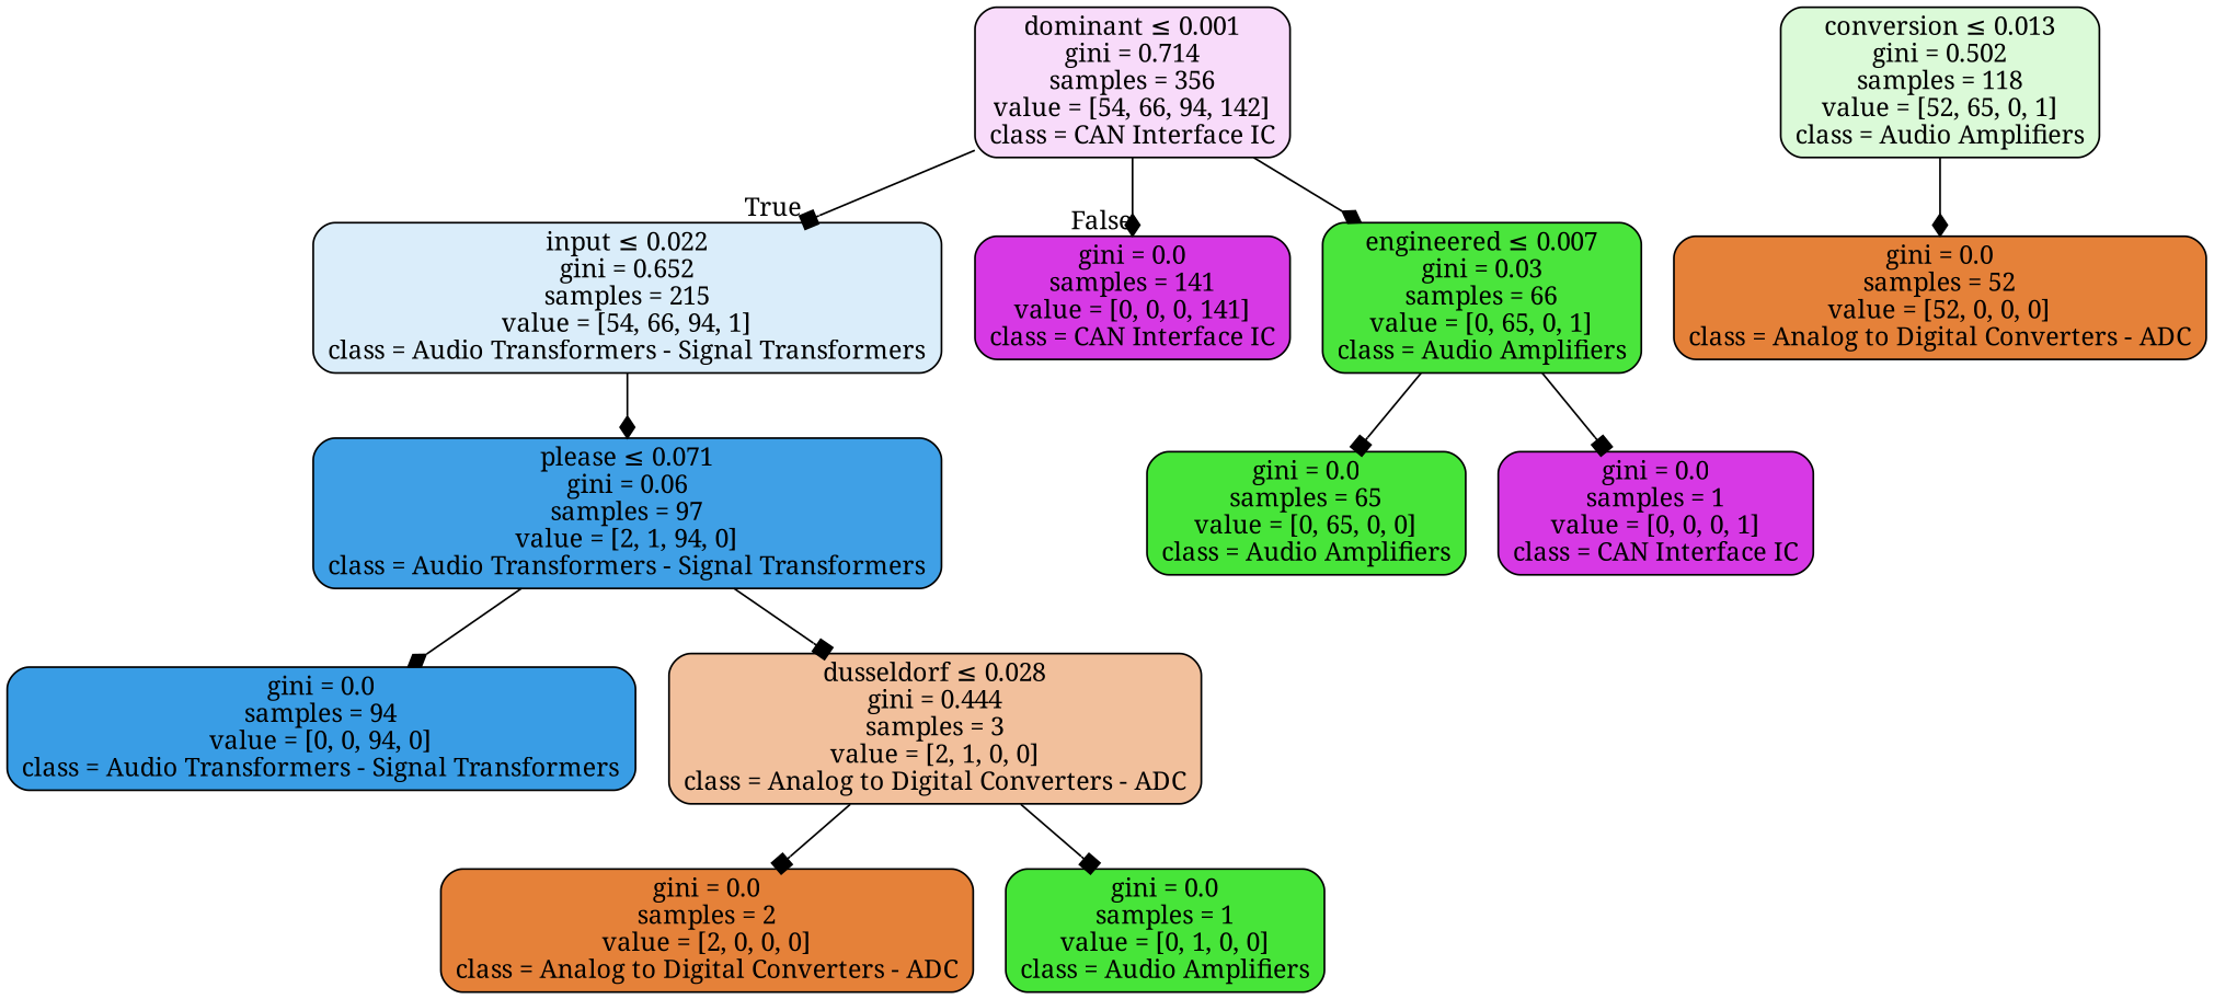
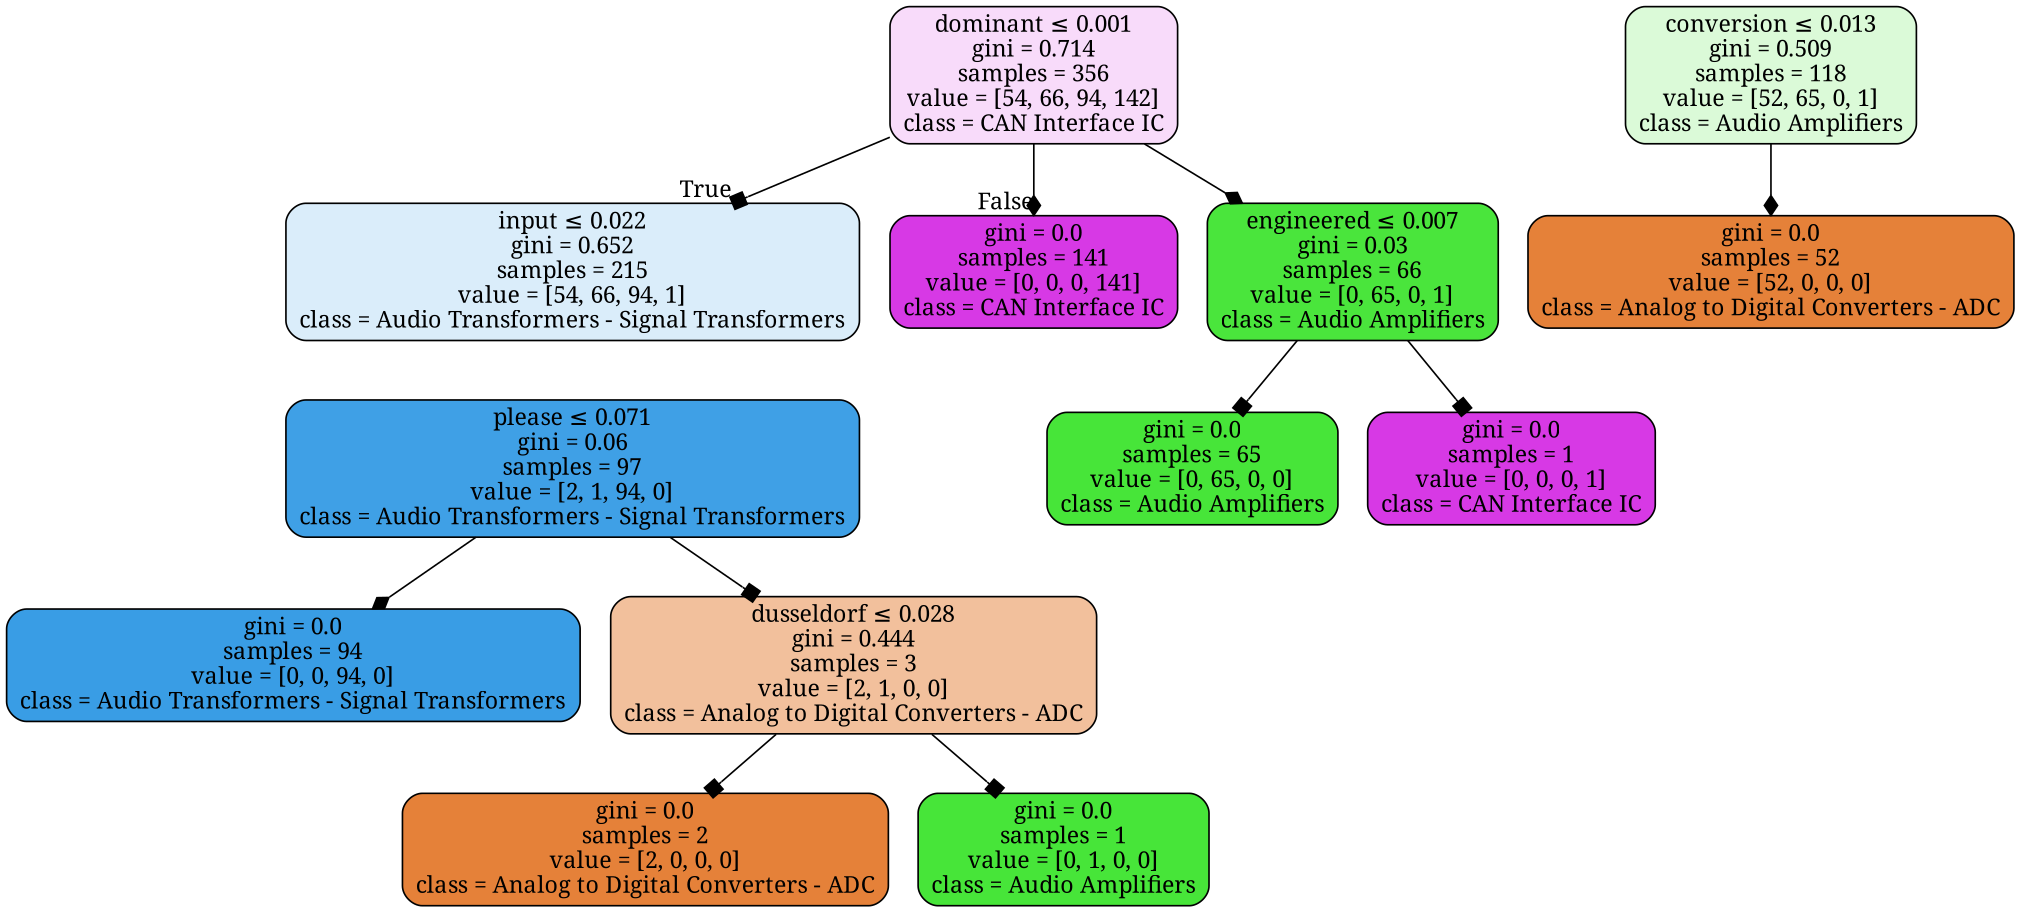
  digraph {
    fontname="Noto Serif"
    node [color=black fillcolor="#d739e5" fontname="Noto Serif" shape=box style="filled, rounded"]
    edge [arrowhead=box fontname="Noto Serif"]
    n1 [fillcolor="#f8dbfa" label=<dominant &le; 0.001<br/>gini = 0.714<br/>samples = 356<br/>value = [54, 66, 94, 142]<br/>class = CAN Interface IC>]
    n2 [fillcolor="#daedfa" label=<input &le; 0.022<br/>gini = 0.652<br/>samples = 215<br/>value = [54, 66, 94, 1]<br/>class = Audio Transformers - Signal Transformers>]
    n3 [label=<gini = 0.0<br/>samples = 141<br/>value = [0, 0, 0, 141]<br/>class = CAN Interface IC>]
    n4 [fillcolor="#4ae53c" label=<engineered &le; 0.007<br/>gini = 0.03<br/>samples = 66<br/>value = [0, 65, 0, 1]<br/>class = Audio Amplifiers>]
    n5 [fillcolor="#3fa0e6" label=<please &le; 0.071<br/>gini = 0.06<br/>samples = 97<br/>value = [2, 1, 94, 0]<br/>class = Audio Transformers - Signal Transformers>]
    n6 [fillcolor="#399de5" label=<gini = 0.0<br/>samples = 94<br/>value = [0, 0, 94, 0]<br/>class = Audio Transformers - Signal Transformers>]
    n7 [fillcolor="#f2c09c" label=<dusseldorf &le; 0.028<br/>gini = 0.444<br/>samples = 3<br/>value = [2, 1, 0, 0]<br/>class = Analog to Digital Converters - ADC>]
-   n8 [fillcolor="#dbfad8" label=<conversion &le; 0.013<br/>gini = 0.502<br/>samples = 118<br/>value = [52, 65, 0, 1]<br/>class = Audio Amplifiers>]
+   n8 [fillcolor="#dbfad8" label=<conversion &le; 0.013<br/>gini = 0.509<br/>samples = 118<br/>value = [52, 65, 0, 1]<br/>class = Audio Amplifiers>]
    n9 [fillcolor="#e58139" label=<gini = 0.0<br/>samples = 52<br/>value = [52, 0, 0, 0]<br/>class = Analog to Digital Converters - ADC>]
    n10 [fillcolor="#e58139" label=<gini = 0.0<br/>samples = 2<br/>value = [2, 0, 0, 0]<br/>class = Analog to Digital Converters - ADC>]
    n11 [fillcolor="#47e539" label=<gini = 0.0<br/>samples = 1<br/>value = [0, 1, 0, 0]<br/>class = Audio Amplifiers>]
    n12 [fillcolor="#47e539" label=<gini = 0.0<br/>samples = 65<br/>value = [0, 65, 0, 0]<br/>class = Audio Amplifiers>]
    n13 [label=<gini = 0.0<br/>samples = 1<br/>value = [0, 0, 0, 1]<br/>class = CAN Interface IC>]
    n1 -> n2 [headlabel=True labelangle=45 labeldistance=2.5]
    n1 -> n3 [arrowhead=diamond headlabel=False labelangle=-45 labeldistance=2.5]
    n1 -> n4 [arrowhead=diamond]
-   n2 -> n5 [arrowhead=diamond]
    n4 -> n12
    n4 -> n13
    n5 -> n6 [arrowhead=diamond]
    n5 -> n7
    n7 -> n10
    n7 -> n11
    n8 -> n9 [arrowhead=diamond]
  }
